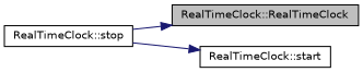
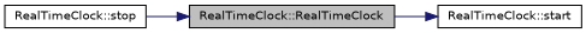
  digraph {
    rankdir=LR
    node [color=black fillcolor=white fontname=Helvetica fontsize=10 shape=record style=filled]
    edge [color=midnightblue fontname=Helvetica fontsize=10 labelfontname=Helvetica labelfontsize=10 style=solid]
    n1 [fillcolor=grey75 fontcolor=black height=0.2 label="RealTimeClock::RealTimeClock" width=0.4]
    n2 [height=0.2 label="RealTimeClock::start" width=0.4]
    n3 [height=0.2 label="RealTimeClock::stop" width=0.4]
-   n3 -> n2
+   n1 -> n2
    n3 -> n1
  }
